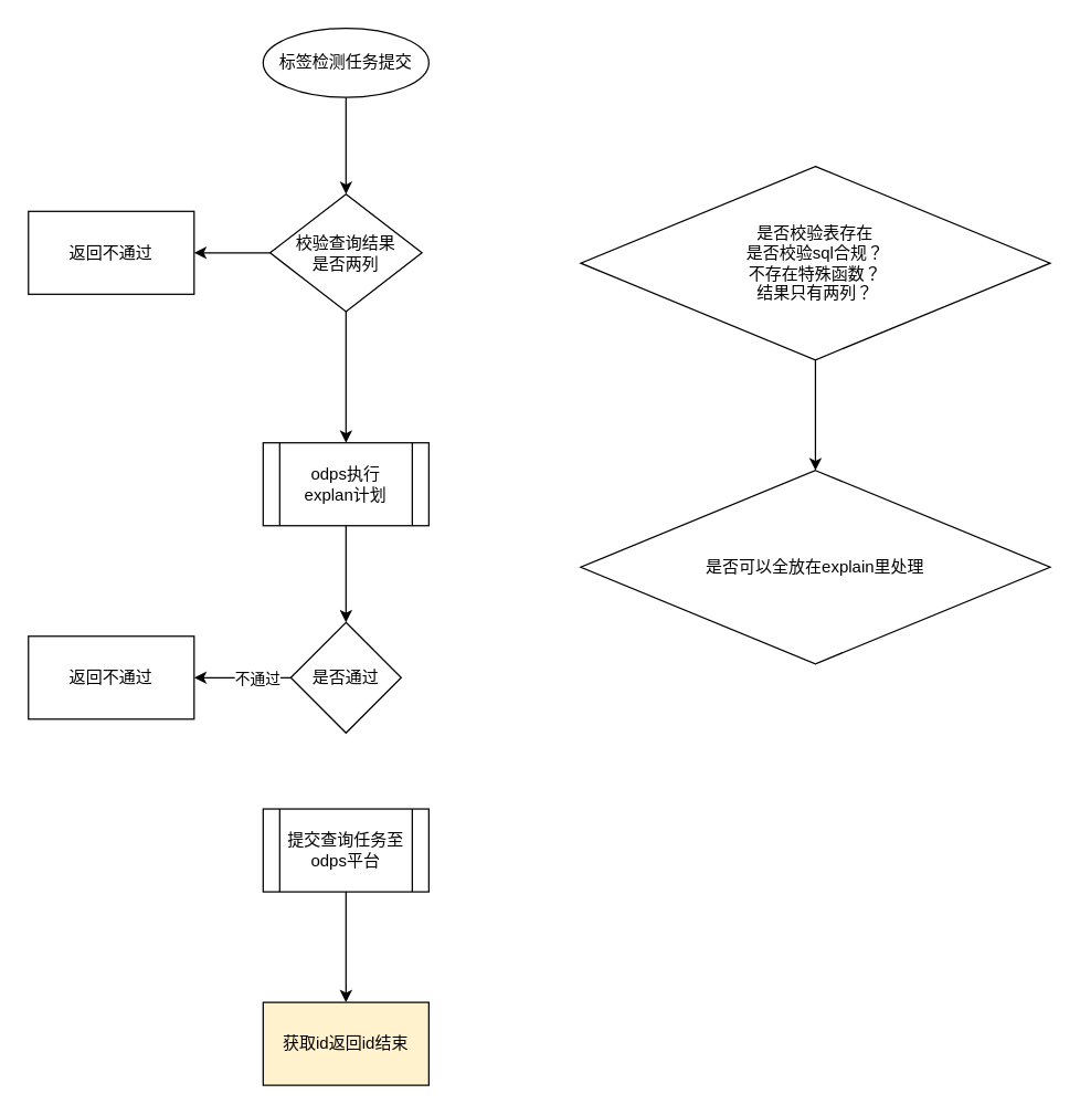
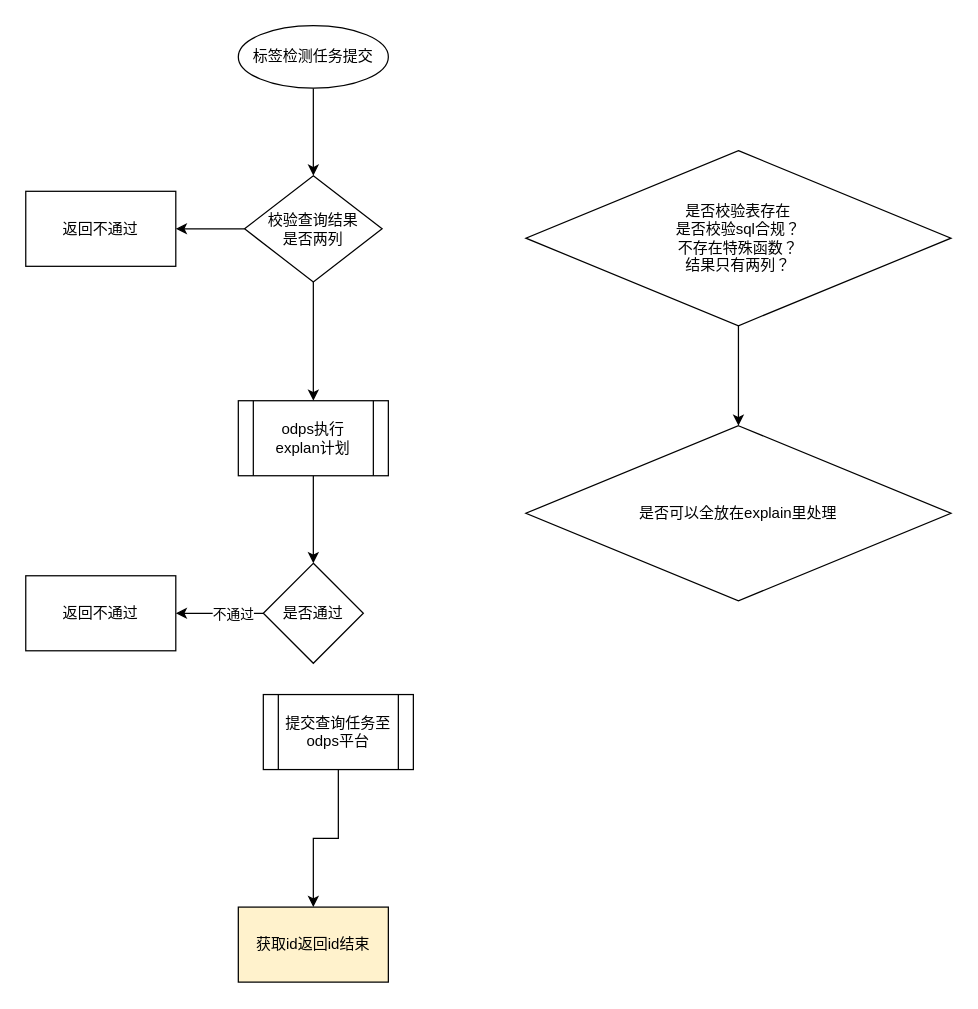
  <mxCell id="0" />
  <mxCell id="1" parent="0" />
  <mxCell id="2" value="" style="edgeStyle=orthogonalEdgeStyle;rounded=0;orthogonalLoop=1;jettySize=auto;html=1;" edge="1" parent="1" source="3" target="17"><mxGeometry relative="1" as="geometry" /></mxCell>
  <mxCell id="3" value="标签检测任务提交" style="ellipse;whiteSpace=wrap;html=1;" vertex="1" parent="1"><mxGeometry x="190" y="20" width="120" height="50" as="geometry" /></mxCell>
  <mxCell id="4" value="" style="edgeStyle=orthogonalEdgeStyle;rounded=0;orthogonalLoop=1;jettySize=auto;html=1;" edge="1" parent="1" source="5" target="19"><mxGeometry relative="1" as="geometry" /></mxCell>
  <mxCell id="5" value="&lt;div&gt;是否校验表存在&lt;/div&gt;是否校验sql合规？&lt;div&gt;不存在特殊函数？&lt;/div&gt;&lt;div&gt;结果只有两列？&lt;/div&gt;" style="rhombus;whiteSpace=wrap;html=1;" vertex="1" parent="1"><mxGeometry x="420" y="120" width="340" height="140" as="geometry" /></mxCell>
  <mxCell id="6" value="" style="edgeStyle=orthogonalEdgeStyle;rounded=0;orthogonalLoop=1;jettySize=auto;html=1;" edge="1" parent="1" source="7" target="10"><mxGeometry relative="1" as="geometry" /></mxCell>
  <mxCell id="7" value="odps执行&lt;div&gt;explan计划&lt;/div&gt;" style="shape=process;whiteSpace=wrap;html=1;backgroundOutline=1;" vertex="1" parent="1"><mxGeometry x="190" y="320" width="120" height="60" as="geometry" /></mxCell>
  <mxCell id="8" value="" style="edgeStyle=orthogonalEdgeStyle;rounded=0;orthogonalLoop=1;jettySize=auto;html=1;" edge="1" parent="1" source="10" target="11"><mxGeometry relative="1" as="geometry" /></mxCell>
  <mxCell id="9" value="不通过" style="edgeLabel;html=1;align=center;verticalAlign=middle;resizable=0;points=[];" vertex="1" connectable="0" parent="8"><mxGeometry x="-0.3" relative="1" as="geometry"><mxPoint as="offset" /></mxGeometry></mxCell>
  <mxCell id="10" value="是否通过" style="rhombus;whiteSpace=wrap;html=1;" vertex="1" parent="1"><mxGeometry x="210" y="450" width="80" height="80" as="geometry" /></mxCell>
  <mxCell id="11" value="返回不通过" style="whiteSpace=wrap;html=1;" vertex="1" parent="1"><mxGeometry x="20" y="460" width="120" height="60" as="geometry" /></mxCell>
  <mxCell id="12" value="" style="edgeStyle=orthogonalEdgeStyle;rounded=0;orthogonalLoop=1;jettySize=auto;html=1;" edge="1" parent="1" source="13" target="14"><mxGeometry relative="1" as="geometry" /></mxCell>
- <mxCell id="13" value="提交查询任务至odps平台" style="shape=process;whiteSpace=wrap;html=1;backgroundOutline=1;" vertex="1" parent="1"><mxGeometry x="190" y="585" width="120" height="60" as="geometry" /></mxCell>
+ <mxCell id="13" value="提交查询任务至odps平台" style="shape=process;whiteSpace=wrap;html=1;backgroundOutline=1;" vertex="1" parent="1"><mxGeometry x="210" y="555" width="120" height="60" as="geometry" /></mxCell>
  <mxCell id="14" value="获取id返回id结束" style="whiteSpace=wrap;html=1;fillColor=#fff2cc;" vertex="1" parent="1"><mxGeometry x="190" y="725" width="120" height="60" as="geometry" /></mxCell>
  <mxCell id="15" value="" style="edgeStyle=orthogonalEdgeStyle;rounded=0;orthogonalLoop=1;jettySize=auto;html=1;" edge="1" parent="1" source="17" target="18"><mxGeometry relative="1" as="geometry" /></mxCell>
  <mxCell id="16" style="edgeStyle=orthogonalEdgeStyle;rounded=0;orthogonalLoop=1;jettySize=auto;html=1;entryX=0.5;entryY=0;entryDx=0;entryDy=0;" edge="1" parent="1" source="17" target="7"><mxGeometry relative="1" as="geometry" /></mxCell>
  <mxCell id="17" value="校验查询结果&lt;div&gt;是否两列&lt;/div&gt;" style="rhombus;whiteSpace=wrap;html=1;" vertex="1" parent="1"><mxGeometry x="195" y="140" width="110" height="85" as="geometry" /></mxCell>
  <mxCell id="18" value="返回不通过" style="whiteSpace=wrap;html=1;" vertex="1" parent="1"><mxGeometry x="20" y="152.5" width="120" height="60" as="geometry" /></mxCell>
  <mxCell id="19" value="&lt;div&gt;是否可以全放在explain里处理&lt;/div&gt;" style="rhombus;whiteSpace=wrap;html=1;" vertex="1" parent="1"><mxGeometry x="420" y="340" width="340" height="140" as="geometry" /></mxCell>
